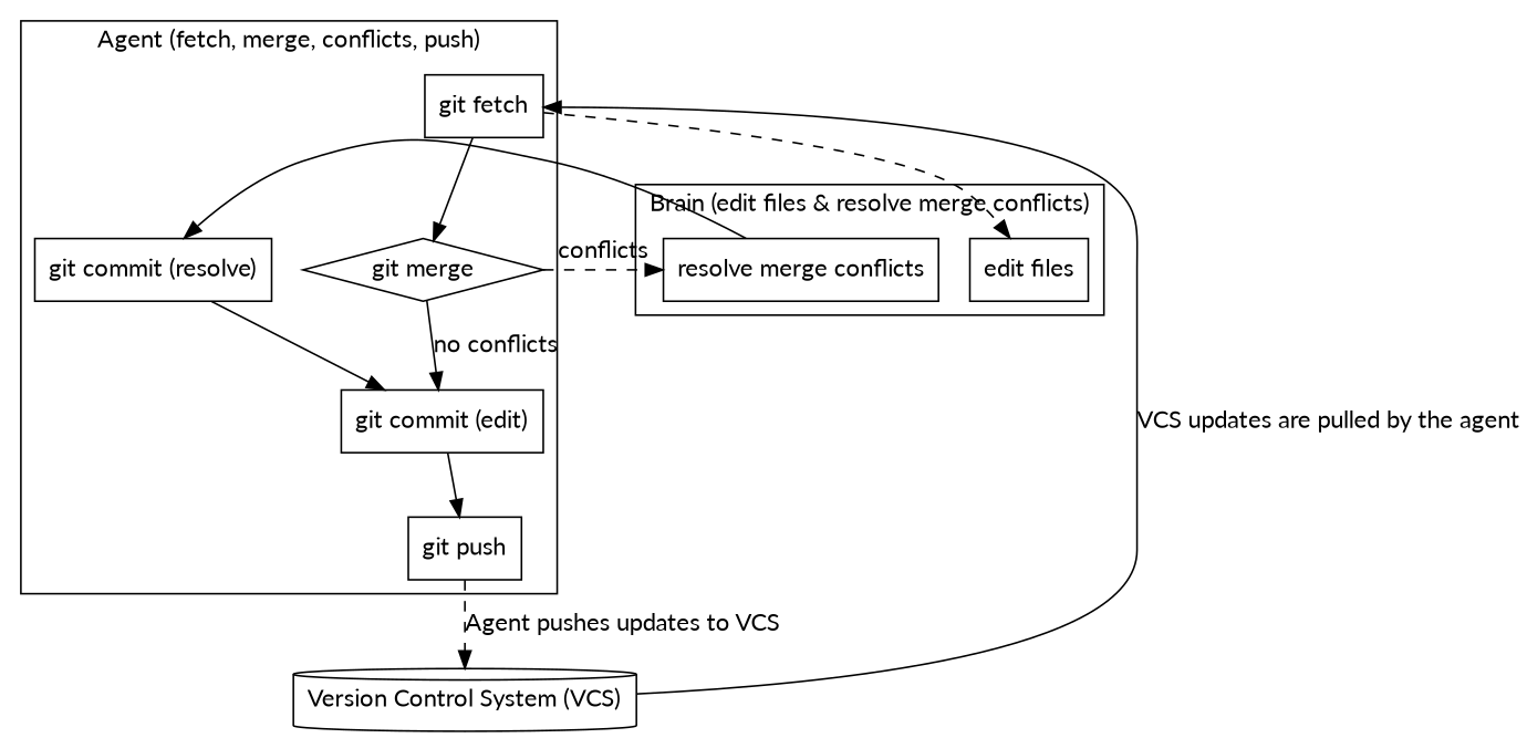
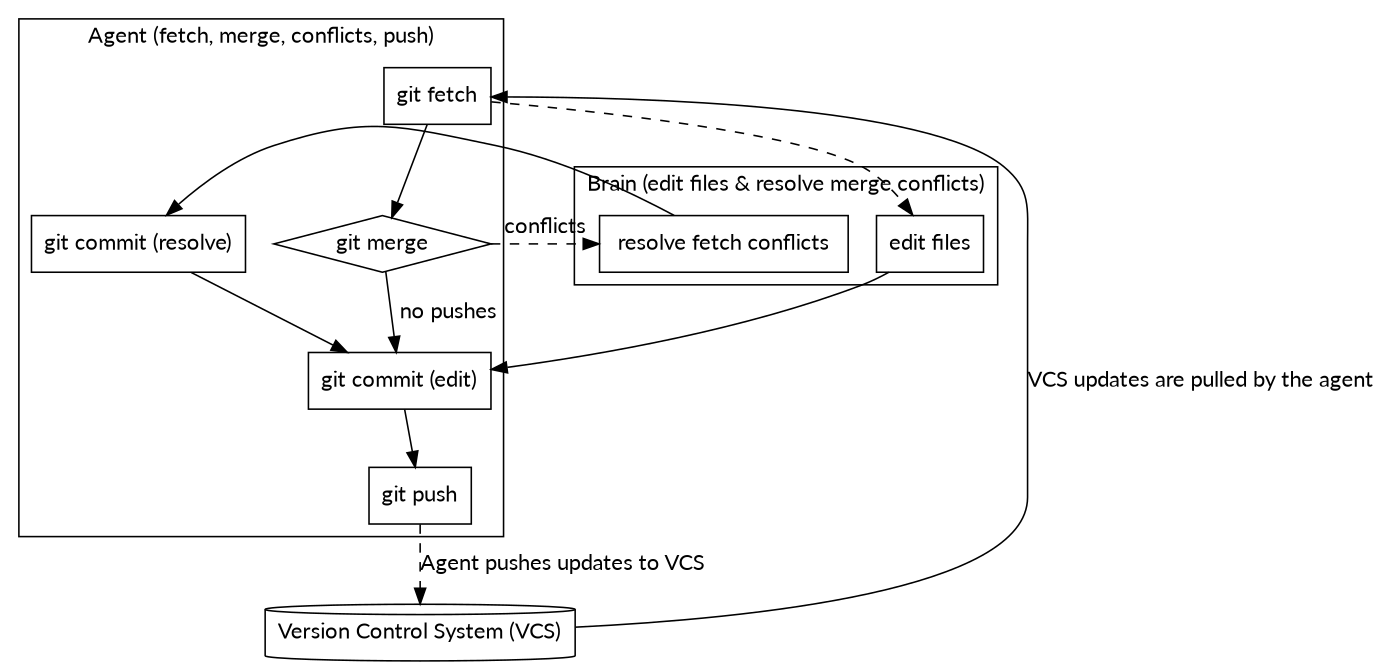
  digraph {
    fontname=Lato
    rankdir=TB
    node [fontname=Lato shape=box]
    edge [fontname=Lato]
    n1 [label="git fetch"]
    n2 [label="git merge" shape=diamond]
    n3 [label="git commit (edit)"]
    n4 [label="git commit (resolve)"]
    n5 [label="git push"]
    n6 [label="edit files"]
-   n7 [label="resolve merge conflicts"]
+   n7 [label="resolve fetch conflicts"]
    n8 [label="Version Control System (VCS)" rank=sink shape=cylinder]
    subgraph cluster_1 {
      label="Agent (fetch, merge, conflicts, push)"
      n1
      n2
      n3
      n4
      n5
    }
    subgraph cluster_2 {
      label="Brain (edit files & resolve merge conflicts)"
      rank=source
      n6
      n7
    }
    n1 -> n2
    n1 -> n6 [style=dashed]
-   n2 -> n3 [label="no conflicts"]
+   n2 -> n3 [label="no pushes"]
    n2 -> n7 [label=conflicts style=dashed]
    n3 -> n5
    n4 -> n3
    n5 -> n8 [label="Agent pushes updates to VCS" style=dashed weight=2]
+   n6 -> n3 [weight=2]
    n7 -> n4 [weight=2]
    n8 -> n1 [label="VCS updates are pulled by the agent"]
  }
